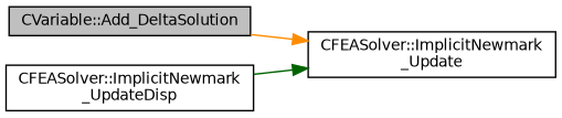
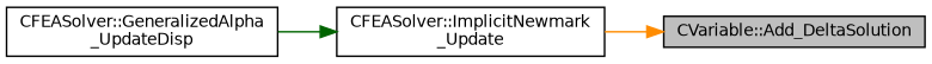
  digraph {
    rankdir=RL
    node [color=black fillcolor=white fontname=Helvetica fontsize=10 shape=record style=filled]
    edge [dir=back fontname=Helvetica fontsize=10 labelfontname=Helvetica labelfontsize=10 style=solid]
    n1 [fillcolor=grey75 fontcolor=black height=0.2 label="CVariable::Add_DeltaSolution" width=0.4]
    n2 [height=0.2 label="CFEASolver::ImplicitNewmark\l_Update" width=0.4]
-   n3 [height=0.2 label="CFEASolver::ImplicitNewmark\l_UpdateDisp" width=0.4]
-   n2 -> n1 [color=darkorange]
+   n3 [height=0.2 label="CFEASolver::GeneralizedAlpha\l_UpdateDisp" width=0.4]
+   n1 -> n2 [color=darkorange]
    n2 -> n3 [color=darkgreen]
  }
